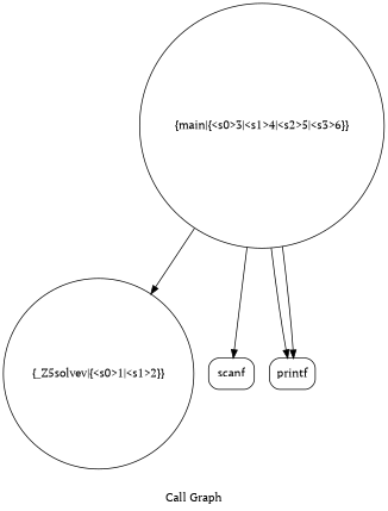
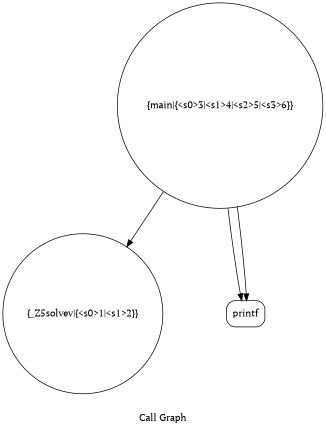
  digraph {
    fontname="PT Serif"
    label="Call Graph"
    node [fontname="PT Serif" shape=circle]
    edge [color=black fontname="PT Serif"]
    n1 [label="{_Z5solvev|{<s0>1|<s1>2}}"]
-   n2 [label="{scanf}" shape=Mrecord]
    n3 [label="{printf}" shape=Mrecord]
    n4 [label="{main|{<s0>3|<s1>4|<s2>5|<s3>6}}"]
    n4 -> n1 [tailport=s2]
-   n4 -> n2 [tailport=s0]
    n4 -> n3 [tailport=s1]
    n4 -> n3 [tailport=s3]
  }
